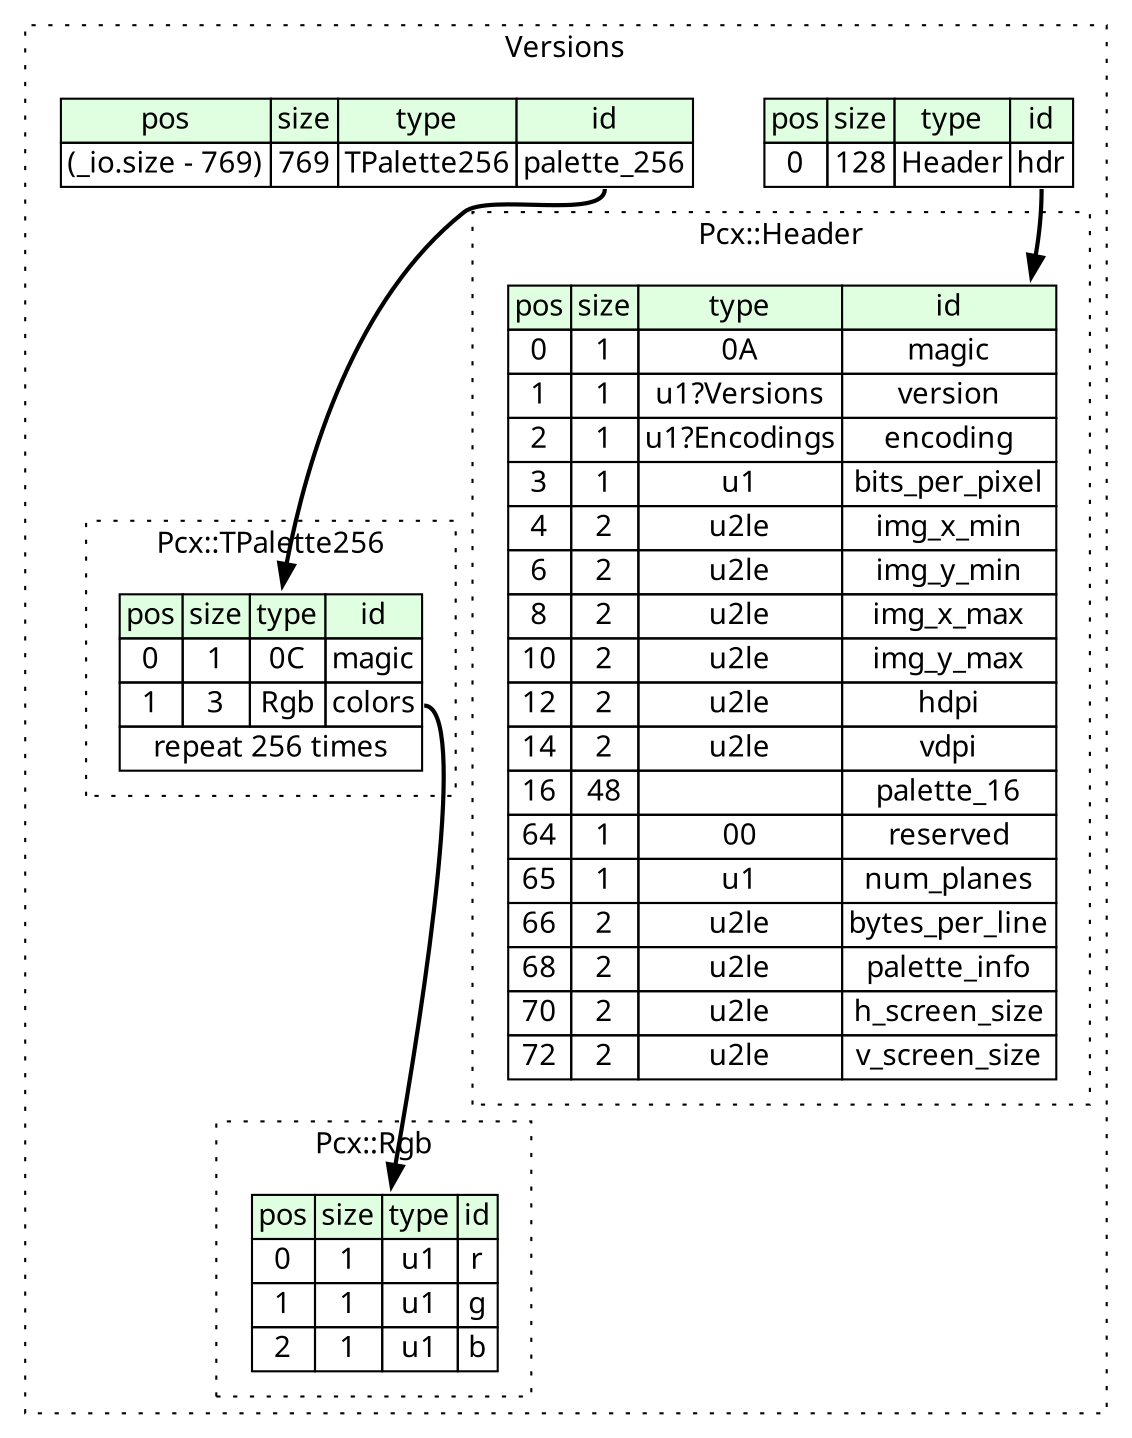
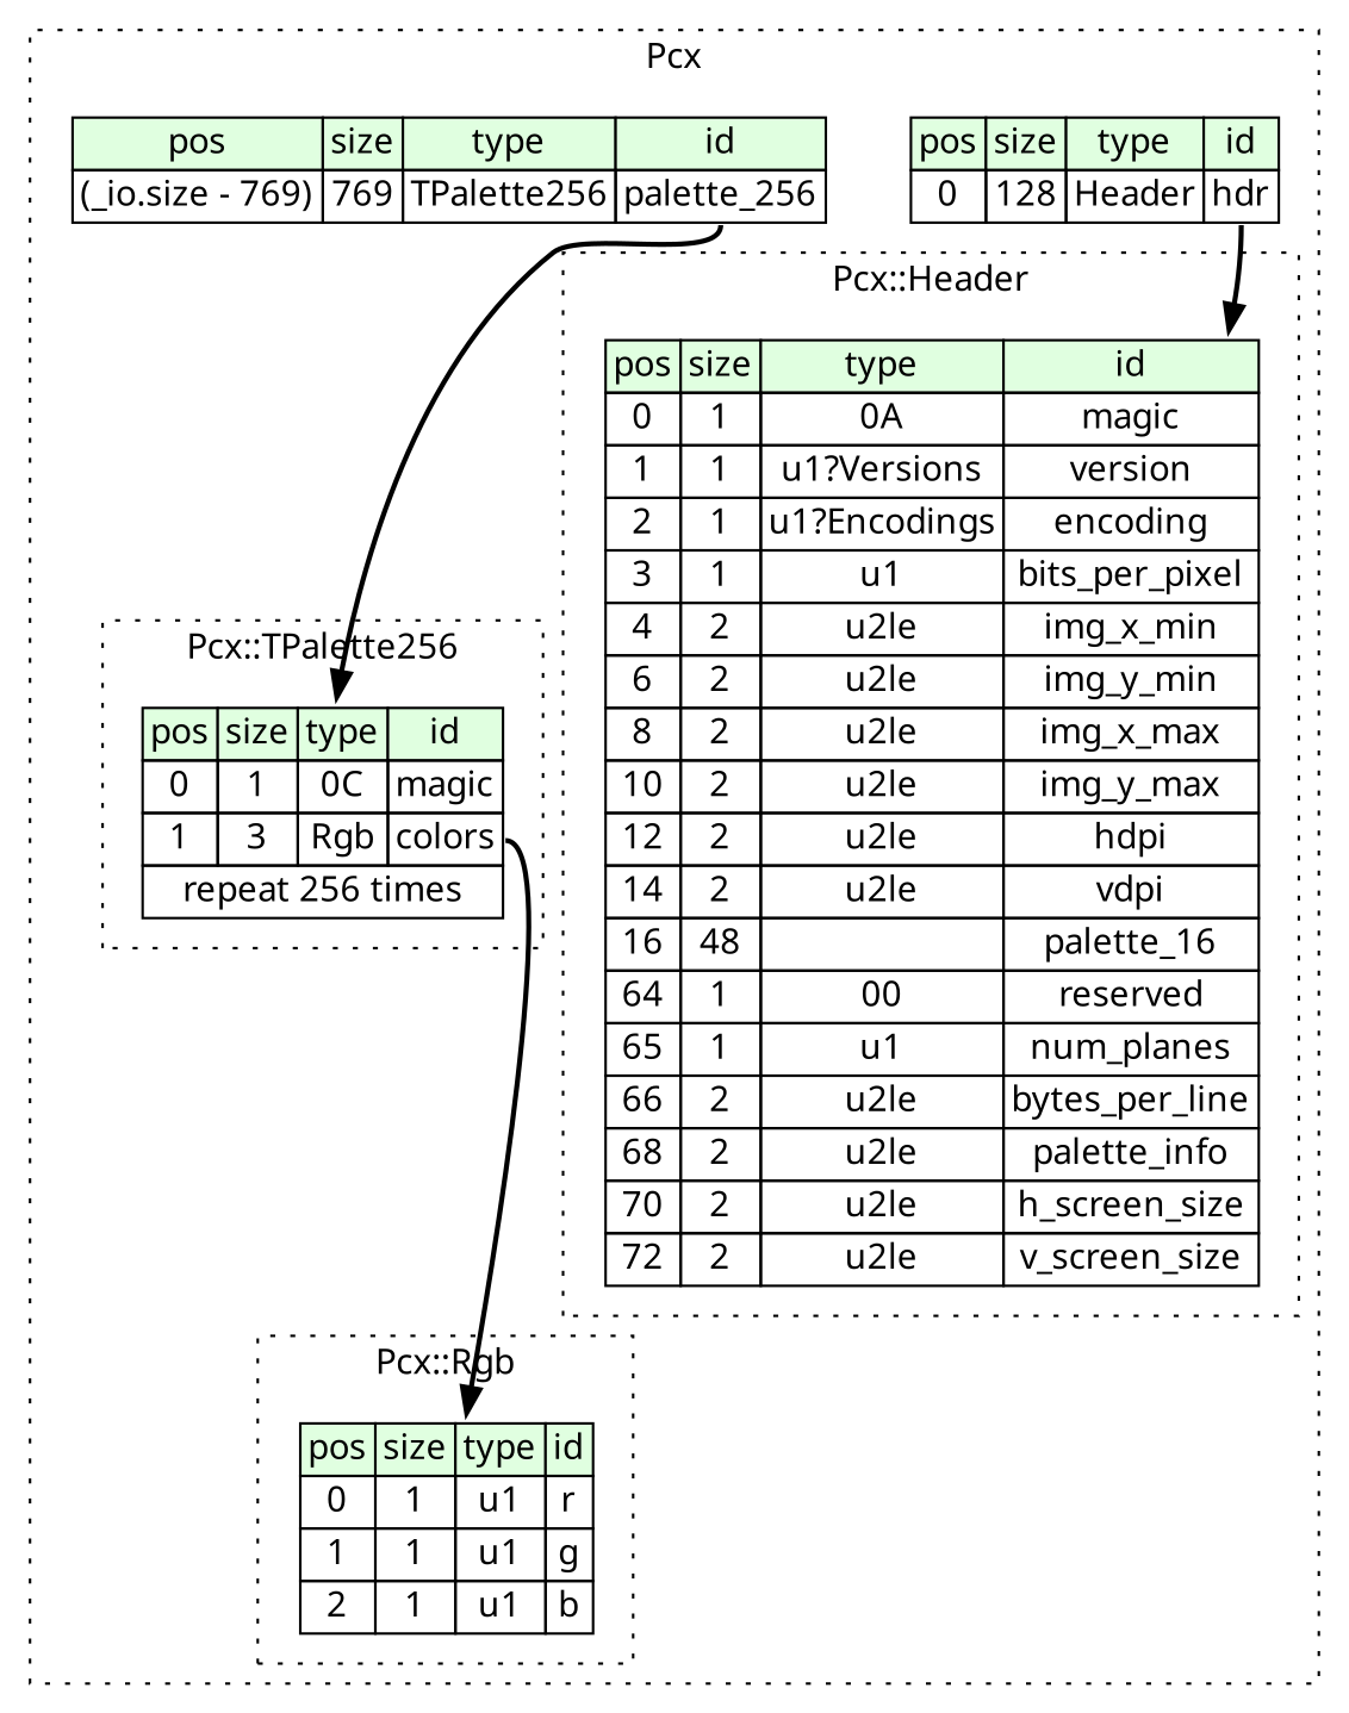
  digraph {
    rankdir=TB
    fontname="Noto Sans"
    node [shape=plaintext fontname="Noto Sans"]
    edge [style=bold fontname="Noto Sans"]
    n1 [label=<<TABLE BORDER="0" CELLBORDER="1" CELLSPACING="0"> 				<TR><TD BGCOLOR="#E0FFE0">pos</TD><TD BGCOLOR="#E0FFE0">size</TD><TD BGCOLOR="#E0FFE0">type</TD><TD BGCOLOR="#E0FFE0">id</TD></TR> 				<TR><TD PORT="magic_pos">0</TD><TD PORT="magic_size">1</TD><TD>0A</TD><TD PORT="magic_type">magic</TD></TR> 				<TR><TD PORT="version_pos">1</TD><TD PORT="version_size">1</TD><TD>u1?Versions</TD><TD PORT="version_type">version</TD></TR> 				<TR><TD PORT="encoding_pos">2</TD><TD PORT="encoding_size">1</TD><TD>u1?Encodings</TD><TD PORT="encoding_type">encoding</TD></TR> 				<TR><TD PORT="bits_per_pixel_pos">3</TD><TD PORT="bits_per_pixel_size">1</TD><TD>u1</TD><TD PORT="bits_per_pixel_type">bits_per_pixel</TD></TR> 				<TR><TD PORT="img_x_min_pos">4</TD><TD PORT="img_x_min_size">2</TD><TD>u2le</TD><TD PORT="img_x_min_type">img_x_min</TD></TR> 				<TR><TD PORT="img_y_min_pos">6</TD><TD PORT="img_y_min_size">2</TD><TD>u2le</TD><TD PORT="img_y_min_type">img_y_min</TD></TR> 				<TR><TD PORT="img_x_max_pos">8</TD><TD PORT="img_x_max_size">2</TD><TD>u2le</TD><TD PORT="img_x_max_type">img_x_max</TD></TR> 				<TR><TD PORT="img_y_max_pos">10</TD><TD PORT="img_y_max_size">2</TD><TD>u2le</TD><TD PORT="img_y_max_type">img_y_max</TD></TR> 				<TR><TD PORT="hdpi_pos">12</TD><TD PORT="hdpi_size">2</TD><TD>u2le</TD><TD PORT="hdpi_type">hdpi</TD></TR> 				<TR><TD PORT="vdpi_pos">14</TD><TD PORT="vdpi_size">2</TD><TD>u2le</TD><TD PORT="vdpi_type">vdpi</TD></TR> 				<TR><TD PORT="palette_16_pos">16</TD><TD PORT="palette_16_size">48</TD><TD></TD><TD PORT="palette_16_type">palette_16</TD></TR> 				<TR><TD PORT="reserved_pos">64</TD><TD PORT="reserved_size">1</TD><TD>00</TD><TD PORT="reserved_type">reserved</TD></TR> 				<TR><TD PORT="num_planes_pos">65</TD><TD PORT="num_planes_size">1</TD><TD>u1</TD><TD PORT="num_planes_type">num_planes</TD></TR> 				<TR><TD PORT="bytes_per_line_pos">66</TD><TD PORT="bytes_per_line_size">2</TD><TD>u2le</TD><TD PORT="bytes_per_line_type">bytes_per_line</TD></TR> 				<TR><TD PORT="palette_info_pos">68</TD><TD PORT="palette_info_size">2</TD><TD>u2le</TD><TD PORT="palette_info_type">palette_info</TD></TR> 				<TR><TD PORT="h_screen_size_pos">70</TD><TD PORT="h_screen_size_size">2</TD><TD>u2le</TD><TD PORT="h_screen_size_type">h_screen_size</TD></TR> 				<TR><TD PORT="v_screen_size_pos">72</TD><TD PORT="v_screen_size_size">2</TD><TD>u2le</TD><TD PORT="v_screen_size_type">v_screen_size</TD></TR> 			</TABLE>>]
    n2 [label=<<TABLE BORDER="0" CELLBORDER="1" CELLSPACING="0"> 				<TR><TD BGCOLOR="#E0FFE0">pos</TD><TD BGCOLOR="#E0FFE0">size</TD><TD BGCOLOR="#E0FFE0">type</TD><TD BGCOLOR="#E0FFE0">id</TD></TR> 				<TR><TD PORT="magic_pos">0</TD><TD PORT="magic_size">1</TD><TD>0C</TD><TD PORT="magic_type">magic</TD></TR> 				<TR><TD PORT="colors_pos">1</TD><TD PORT="colors_size">3</TD><TD>Rgb</TD><TD PORT="colors_type">colors</TD></TR> 				<TR><TD COLSPAN="4" PORT="colors__repeat">repeat 256 times</TD></TR> 			</TABLE>>]
    n3 [label=<<TABLE BORDER="0" CELLBORDER="1" CELLSPACING="0"> 				<TR><TD BGCOLOR="#E0FFE0">pos</TD><TD BGCOLOR="#E0FFE0">size</TD><TD BGCOLOR="#E0FFE0">type</TD><TD BGCOLOR="#E0FFE0">id</TD></TR> 				<TR><TD PORT="r_pos">0</TD><TD PORT="r_size">1</TD><TD>u1</TD><TD PORT="r_type">r</TD></TR> 				<TR><TD PORT="g_pos">1</TD><TD PORT="g_size">1</TD><TD>u1</TD><TD PORT="g_type">g</TD></TR> 				<TR><TD PORT="b_pos">2</TD><TD PORT="b_size">1</TD><TD>u1</TD><TD PORT="b_type">b</TD></TR> 			</TABLE>>]
    n4 [label=<<TABLE BORDER="0" CELLBORDER="1" CELLSPACING="0"> 			<TR><TD BGCOLOR="#E0FFE0">pos</TD><TD BGCOLOR="#E0FFE0">size</TD><TD BGCOLOR="#E0FFE0">type</TD><TD BGCOLOR="#E0FFE0">id</TD></TR> 			<TR><TD PORT="hdr_pos">0</TD><TD PORT="hdr_size">128</TD><TD>Header</TD><TD PORT="hdr_type">hdr</TD></TR> 		</TABLE>>]
    n5 [label=<<TABLE BORDER="0" CELLBORDER="1" CELLSPACING="0"> 			<TR><TD BGCOLOR="#E0FFE0">pos</TD><TD BGCOLOR="#E0FFE0">size</TD><TD BGCOLOR="#E0FFE0">type</TD><TD BGCOLOR="#E0FFE0">id</TD></TR> 			<TR><TD PORT="palette_256_pos">(_io.size - 769)</TD><TD PORT="palette_256_size">769</TD><TD>TPalette256</TD><TD PORT="palette_256_type">palette_256</TD></TR> 		</TABLE>>]
    subgraph cluster_1 {
-     label=Versions
+     label=Pcx
      style=dotted
      n4
      n5
      subgraph cluster_2 {
        label="Pcx::Header"
        style=dotted
        n1
      }
      subgraph cluster_3 {
        label="Pcx::TPalette256"
        style=dotted
        n2
      }
      subgraph cluster_4 {
        label="Pcx::Rgb"
        style=dotted
        n3
      }
    }
    n2 -> n3 [tailport=colors_type]
    n4 -> n1 [tailport=hdr_type]
    n5 -> n2 [tailport=palette_256_type]
  }
